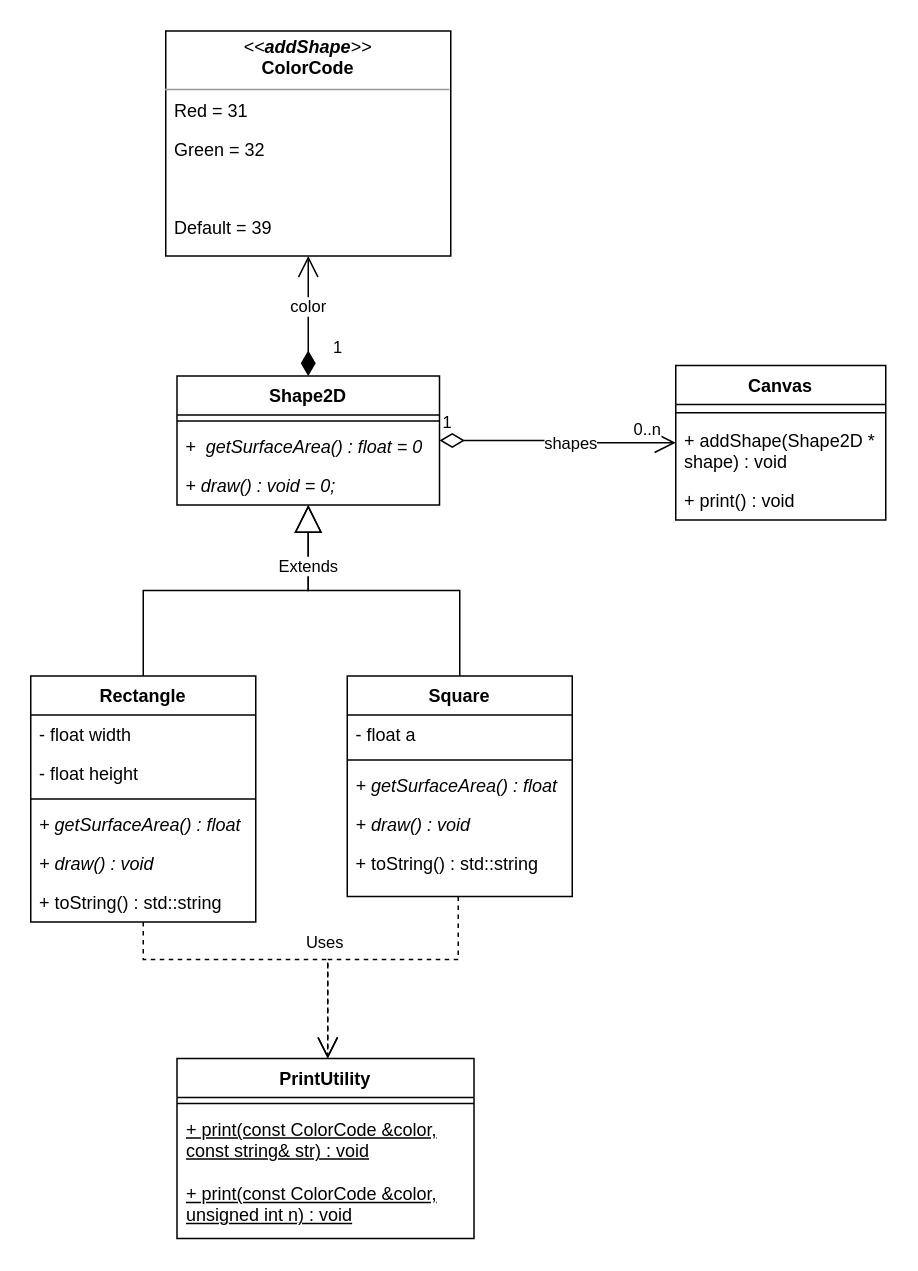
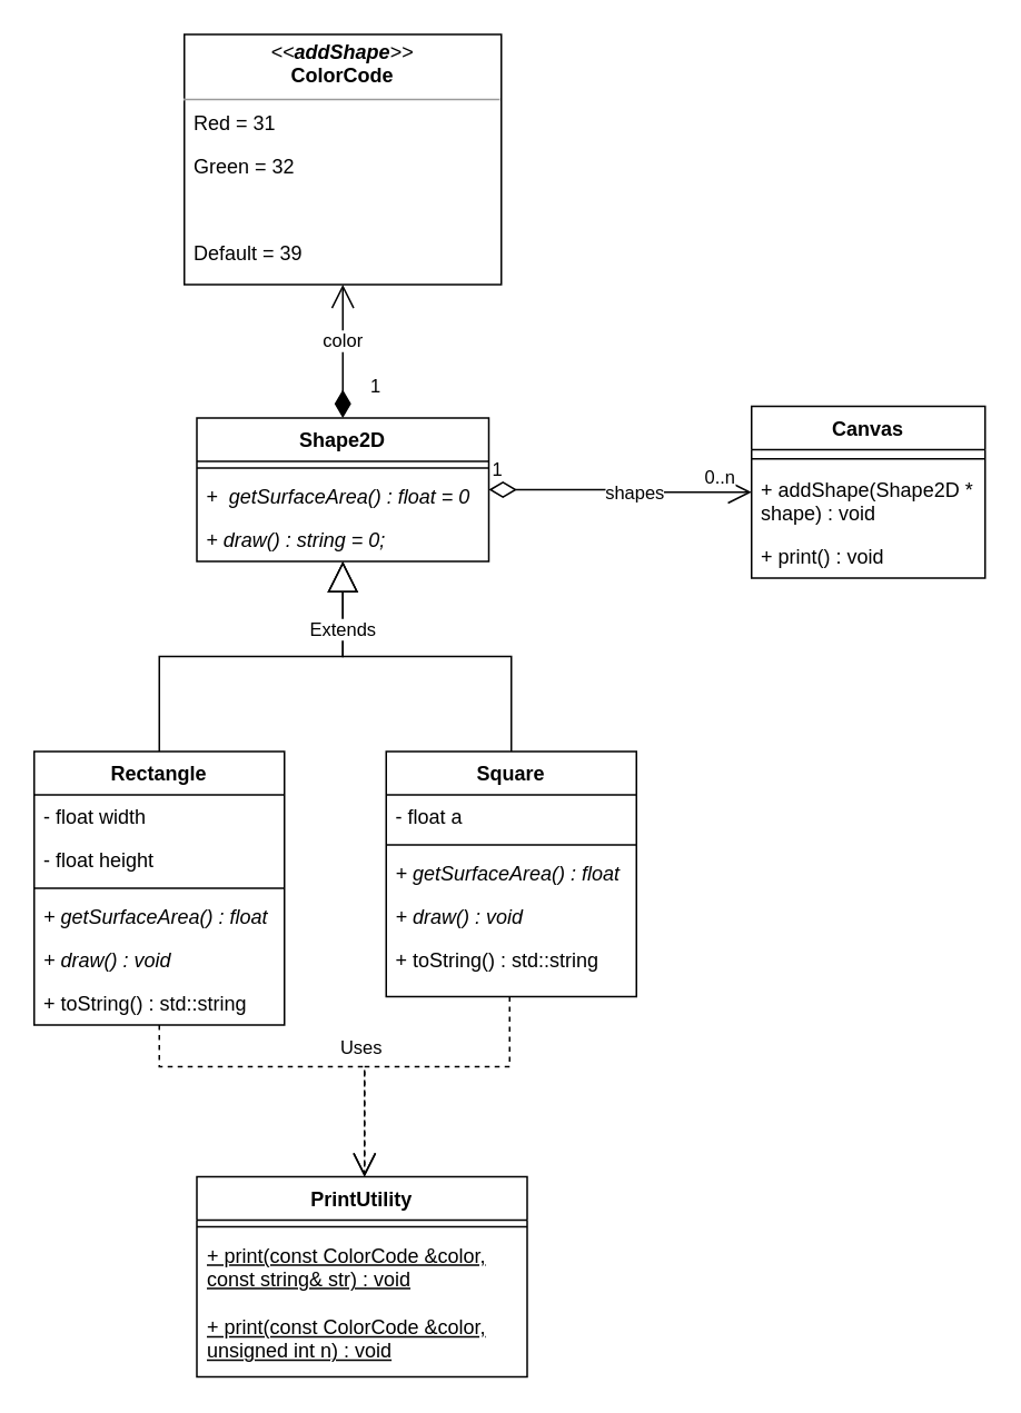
  <mxCell id="0" />
  <mxCell id="1" parent="0" />
  <mxCell id="2" value="&lt;p style=&quot;margin: 0px ; margin-top: 4px ; text-align: center&quot;&gt;&lt;i&gt;&amp;lt;&amp;lt;&lt;b&gt;addShape&lt;/b&gt;&amp;gt;&amp;gt;&lt;/i&gt;&lt;br&gt;&lt;b&gt;ColorCode&lt;/b&gt;&lt;/p&gt;&lt;hr size=&quot;1&quot;&gt;&lt;p style=&quot;margin: 0px ; margin-left: 4px&quot;&gt;&lt;br&gt;&lt;/p&gt;" style="verticalAlign=top;align=left;overflow=fill;fontSize=12;fontFamily=Helvetica;html=1;" vertex="1" parent="1"><mxGeometry x="110" y="20" width="190" height="150" as="geometry" /></mxCell>
  <mxCell id="3" value="Red = 31" style="text;strokeColor=none;fillColor=none;align=left;verticalAlign=top;spacingLeft=4;spacingRight=4;overflow=hidden;rotatable=0;points=[[0,0.5],[1,0.5]];portConstraint=eastwest;" vertex="1" parent="1"><mxGeometry x="110" y="60" width="190" height="26" as="geometry" /></mxCell>
  <mxCell id="4" value="Green = 32" style="text;strokeColor=none;fillColor=none;align=left;verticalAlign=top;spacingLeft=4;spacingRight=4;overflow=hidden;rotatable=0;points=[[0,0.5],[1,0.5]];portConstraint=eastwest;" vertex="1" parent="1"><mxGeometry x="110" y="86" width="190" height="26" as="geometry" /></mxCell>
  <mxCell id="5" value="Default = 39" style="text;strokeColor=none;fillColor=none;align=left;verticalAlign=top;spacingLeft=4;spacingRight=4;overflow=hidden;rotatable=0;points=[[0,0.5],[1,0.5]];portConstraint=eastwest;" vertex="1" parent="1"><mxGeometry x="110" y="138" width="190" height="26" as="geometry" /></mxCell>
  <mxCell id="6" value="1" style="endArrow=open;html=1;endSize=12;startArrow=diamondThin;startSize=14;startFill=1;edgeStyle=orthogonalEdgeStyle;align=left;verticalAlign=bottom;rounded=0;" edge="1" parent="1" source="8" target="2"><mxGeometry x="-0.75" y="-15" relative="1" as="geometry"><mxPoint x="350" y="-40" as="sourcePoint" /><mxPoint x="510" y="-40" as="targetPoint" /><mxPoint as="offset" /></mxGeometry></mxCell>
  <mxCell id="7" value="color" style="edgeLabel;html=1;align=center;verticalAlign=middle;resizable=0;points=[];" connectable="0" vertex="1" parent="6"><mxGeometry x="0.169" y="1" relative="1" as="geometry"><mxPoint as="offset" /></mxGeometry></mxCell>
  <mxCell id="8" value="Shape2D" style="swimlane;fontStyle=1;align=center;verticalAlign=top;childLayout=stackLayout;horizontal=1;startSize=26;horizontalStack=0;resizeParent=1;resizeParentMax=0;resizeLast=0;collapsible=1;marginBottom=0;labelBackgroundColor=none;html=0;" vertex="1" parent="1"><mxGeometry x="117.5" y="250" width="175" height="86" as="geometry" /></mxCell>
  <mxCell id="9" value="" style="line;strokeWidth=1;fillColor=none;align=left;verticalAlign=middle;spacingTop=-1;spacingLeft=3;spacingRight=3;rotatable=0;labelPosition=right;points=[];portConstraint=eastwest;labelBackgroundColor=none;html=0;" vertex="1" parent="8"><mxGeometry y="26" width="175" height="8" as="geometry" /></mxCell>
  <mxCell id="10" value="+  getSurfaceArea() : float = 0" style="text;strokeColor=none;fillColor=none;align=left;verticalAlign=top;spacingLeft=4;spacingRight=4;overflow=hidden;rotatable=0;points=[[0,0.5],[1,0.5]];portConstraint=eastwest;labelBackgroundColor=none;html=0;fontStyle=2" vertex="1" parent="8"><mxGeometry y="34" width="175" height="26" as="geometry" /></mxCell>
- <mxCell id="11" value="+ draw() : void = 0;" style="text;strokeColor=none;fillColor=none;align=left;verticalAlign=top;spacingLeft=4;spacingRight=4;overflow=hidden;rotatable=0;points=[[0,0.5],[1,0.5]];portConstraint=eastwest;labelBackgroundColor=none;html=0;fontStyle=2" vertex="1" parent="8"><mxGeometry y="60" width="175" height="26" as="geometry" /></mxCell>
+ <mxCell id="11" value="+ draw() : string = 0;" style="text;strokeColor=none;fillColor=none;align=left;verticalAlign=top;spacingLeft=4;spacingRight=4;overflow=hidden;rotatable=0;points=[[0,0.5],[1,0.5]];portConstraint=eastwest;labelBackgroundColor=none;html=0;fontStyle=2" vertex="1" parent="8"><mxGeometry y="60" width="175" height="26" as="geometry" /></mxCell>
  <mxCell id="12" value="Rectangle" style="swimlane;fontStyle=1;childLayout=stackLayout;horizontal=1;startSize=26;fillColor=none;horizontalStack=0;resizeParent=1;resizeParentMax=0;resizeLast=0;collapsible=1;marginBottom=0;labelBackgroundColor=none;html=0;" vertex="1" parent="1"><mxGeometry x="20" y="450" width="150" height="164" as="geometry" /></mxCell>
  <mxCell id="13" value="- float width" style="text;strokeColor=none;fillColor=none;align=left;verticalAlign=top;spacingLeft=4;spacingRight=4;overflow=hidden;rotatable=0;points=[[0,0.5],[1,0.5]];portConstraint=eastwest;labelBackgroundColor=none;html=0;" vertex="1" parent="12"><mxGeometry y="26" width="150" height="26" as="geometry" /></mxCell>
  <mxCell id="14" value="- float height" style="text;strokeColor=none;fillColor=none;align=left;verticalAlign=top;spacingLeft=4;spacingRight=4;overflow=hidden;rotatable=0;points=[[0,0.5],[1,0.5]];portConstraint=eastwest;labelBackgroundColor=none;html=0;" vertex="1" parent="12"><mxGeometry y="52" width="150" height="26" as="geometry" /></mxCell>
  <mxCell id="15" value="" style="line;strokeWidth=1;fillColor=none;align=left;verticalAlign=middle;spacingTop=-1;spacingLeft=3;spacingRight=3;rotatable=0;labelPosition=right;points=[];portConstraint=eastwest;labelBackgroundColor=none;html=0;" vertex="1" parent="12"><mxGeometry y="78" width="150" height="8" as="geometry" /></mxCell>
  <mxCell id="16" value="+ getSurfaceArea() : float" style="text;strokeColor=none;fillColor=none;align=left;verticalAlign=top;spacingLeft=4;spacingRight=4;overflow=hidden;rotatable=0;points=[[0,0.5],[1,0.5]];portConstraint=eastwest;labelBackgroundColor=none;html=0;fontStyle=2" vertex="1" parent="12"><mxGeometry y="86" width="150" height="26" as="geometry" /></mxCell>
  <mxCell id="17" value="+ draw() : void" style="text;strokeColor=none;fillColor=none;align=left;verticalAlign=top;spacingLeft=4;spacingRight=4;overflow=hidden;rotatable=0;points=[[0,0.5],[1,0.5]];portConstraint=eastwest;labelBackgroundColor=none;html=0;fontStyle=2" vertex="1" parent="12"><mxGeometry y="112" width="150" height="26" as="geometry" /></mxCell>
  <mxCell id="18" value="+ toString() : std::string" style="text;strokeColor=none;fillColor=none;align=left;verticalAlign=top;spacingLeft=4;spacingRight=4;overflow=hidden;rotatable=0;points=[[0,0.5],[1,0.5]];portConstraint=eastwest;labelBackgroundColor=none;html=0;fontStyle=0" vertex="1" parent="12"><mxGeometry y="138" width="150" height="26" as="geometry" /></mxCell>
  <mxCell id="19" value="" style="endArrow=block;endSize=16;endFill=0;html=1;rounded=0;edgeStyle=orthogonalEdgeStyle;" edge="1" parent="1" source="12" target="8"><mxGeometry width="160" relative="1" as="geometry"><mxPoint x="130" y="130" as="sourcePoint" /><mxPoint x="290" y="130" as="targetPoint" /></mxGeometry></mxCell>
  <mxCell id="20" value="Square" style="swimlane;fontStyle=1;childLayout=stackLayout;horizontal=1;startSize=26;fillColor=none;horizontalStack=0;resizeParent=1;resizeParentMax=0;resizeLast=0;collapsible=1;marginBottom=0;labelBackgroundColor=none;html=0;" vertex="1" parent="1"><mxGeometry x="231" y="450" width="150" height="147" as="geometry" /></mxCell>
  <mxCell id="21" value="- float a" style="text;strokeColor=none;fillColor=none;align=left;verticalAlign=top;spacingLeft=4;spacingRight=4;overflow=hidden;rotatable=0;points=[[0,0.5],[1,0.5]];portConstraint=eastwest;labelBackgroundColor=none;html=0;" vertex="1" parent="20"><mxGeometry y="26" width="150" height="26" as="geometry" /></mxCell>
  <mxCell id="22" value="" style="line;strokeWidth=1;fillColor=none;align=left;verticalAlign=middle;spacingTop=-1;spacingLeft=3;spacingRight=3;rotatable=0;labelPosition=right;points=[];portConstraint=eastwest;labelBackgroundColor=none;html=0;" vertex="1" parent="20"><mxGeometry y="52" width="150" height="8" as="geometry" /></mxCell>
  <mxCell id="23" value="+ getSurfaceArea() : float" style="text;strokeColor=none;fillColor=none;align=left;verticalAlign=top;spacingLeft=4;spacingRight=4;overflow=hidden;rotatable=0;points=[[0,0.5],[1,0.5]];portConstraint=eastwest;labelBackgroundColor=none;html=0;fontStyle=2" vertex="1" parent="20"><mxGeometry y="60" width="150" height="26" as="geometry" /></mxCell>
  <mxCell id="24" value="+ draw() : void" style="text;strokeColor=none;fillColor=none;align=left;verticalAlign=top;spacingLeft=4;spacingRight=4;overflow=hidden;rotatable=0;points=[[0,0.5],[1,0.5]];portConstraint=eastwest;labelBackgroundColor=none;html=0;fontStyle=2" vertex="1" parent="20"><mxGeometry y="86" width="150" height="26" as="geometry" /></mxCell>
  <mxCell id="25" value="+ toString() : std::string" style="text;strokeColor=none;fillColor=none;align=left;verticalAlign=top;spacingLeft=4;spacingRight=4;overflow=hidden;rotatable=0;points=[[0,0.5],[1,0.5]];portConstraint=eastwest;labelBackgroundColor=none;html=0;fontStyle=0" vertex="1" parent="20"><mxGeometry y="112" width="150" height="35" as="geometry" /></mxCell>
  <mxCell id="26" value="Extends" style="endArrow=block;endSize=16;endFill=0;html=1;rounded=0;edgeStyle=orthogonalEdgeStyle;" edge="1" parent="1" source="20" target="8"><mxGeometry x="0.622" width="160" relative="1" as="geometry"><mxPoint x="130" y="430" as="sourcePoint" /><mxPoint x="290" y="430" as="targetPoint" /><mxPoint as="offset" /></mxGeometry></mxCell>
  <mxCell id="27" value="Canvas" style="swimlane;fontStyle=1;childLayout=stackLayout;horizontal=1;startSize=26;fillColor=none;horizontalStack=0;resizeParent=1;resizeParentMax=0;resizeLast=0;collapsible=1;marginBottom=0;labelBackgroundColor=none;html=0;" vertex="1" parent="1"><mxGeometry x="450" y="243" width="140" height="103" as="geometry" /></mxCell>
  <mxCell id="28" value="" style="line;strokeWidth=1;fillColor=none;align=left;verticalAlign=middle;spacingTop=-1;spacingLeft=3;spacingRight=3;rotatable=0;labelPosition=right;points=[];portConstraint=eastwest;labelBackgroundColor=none;html=0;" vertex="1" parent="27"><mxGeometry y="26" width="140" height="11" as="geometry" /></mxCell>
  <mxCell id="29" value="+ addShape(Shape2D * shape) : void" style="text;strokeColor=none;fillColor=none;align=left;verticalAlign=top;spacingLeft=4;spacingRight=4;overflow=hidden;rotatable=0;points=[[0,0.5],[1,0.5]];portConstraint=eastwest;labelBackgroundColor=none;html=0;whiteSpace=wrap;" vertex="1" parent="27"><mxGeometry y="37" width="140" height="40" as="geometry" /></mxCell>
  <mxCell id="30" value="+ print() : void" style="text;strokeColor=none;fillColor=none;align=left;verticalAlign=top;spacingLeft=4;spacingRight=4;overflow=hidden;rotatable=0;points=[[0,0.5],[1,0.5]];portConstraint=eastwest;labelBackgroundColor=none;html=0;" vertex="1" parent="27"><mxGeometry y="77" width="140" height="26" as="geometry" /></mxCell>
  <mxCell id="31" value="1" style="endArrow=open;html=1;endSize=12;startArrow=diamondThin;startSize=14;startFill=0;edgeStyle=orthogonalEdgeStyle;align=left;verticalAlign=bottom;rounded=0;" edge="1" parent="1" source="8" target="27"><mxGeometry x="-1" y="3" relative="1" as="geometry"><mxPoint x="250" y="320" as="sourcePoint" /><mxPoint x="410" y="320" as="targetPoint" /></mxGeometry></mxCell>
  <mxCell id="32" value="shapes" style="edgeLabel;html=1;align=center;verticalAlign=middle;resizable=0;points=[];" connectable="0" vertex="1" parent="31"><mxGeometry x="0.105" relative="1" as="geometry"><mxPoint as="offset" /></mxGeometry></mxCell>
  <mxCell id="33" value="0..n" style="edgeLabel;html=1;align=center;verticalAlign=middle;resizable=0;points=[];" connectable="0" vertex="1" parent="31"><mxGeometry x="0.643" y="1" relative="1" as="geometry"><mxPoint x="8" y="-8" as="offset" /></mxGeometry></mxCell>
  <mxCell id="34" value="" style="text;strokeColor=none;fillColor=none;align=left;verticalAlign=middle;spacingTop=-1;spacingLeft=4;spacingRight=4;rotatable=0;labelPosition=right;points=[];portConstraint=eastwest;labelBackgroundColor=none;html=0;" vertex="1" parent="1"><mxGeometry x="320" y="60" width="190" height="10" as="geometry" /></mxCell>
  <mxCell id="35" value="PrintUtility" style="swimlane;fontStyle=1;align=center;verticalAlign=top;childLayout=stackLayout;horizontal=1;startSize=26;horizontalStack=0;resizeParent=1;resizeParentMax=0;resizeLast=0;collapsible=1;marginBottom=0;labelBackgroundColor=none;html=0;" vertex="1" parent="1"><mxGeometry x="117.5" y="705" width="198" height="120" as="geometry" /></mxCell>
  <mxCell id="36" value="" style="line;strokeWidth=1;fillColor=none;align=left;verticalAlign=middle;spacingTop=-1;spacingLeft=3;spacingRight=3;rotatable=0;labelPosition=right;points=[];portConstraint=eastwest;labelBackgroundColor=none;html=0;" vertex="1" parent="35"><mxGeometry y="26" width="198" height="8" as="geometry" /></mxCell>
  <mxCell id="37" value="+ print(const ColorCode &amp;color, const string&amp; str) : void" style="text;strokeColor=none;fillColor=none;align=left;verticalAlign=top;spacingLeft=4;spacingRight=4;overflow=hidden;rotatable=0;points=[[0,0.5],[1,0.5]];portConstraint=eastwest;labelBackgroundColor=none;html=0;fontStyle=4;whiteSpace=wrap;" vertex="1" parent="35"><mxGeometry y="34" width="198" height="43" as="geometry" /></mxCell>
  <mxCell id="38" value="+ print(const ColorCode &amp;color, unsigned int n) : void" style="text;strokeColor=none;fillColor=none;align=left;verticalAlign=top;spacingLeft=4;spacingRight=4;overflow=hidden;rotatable=0;points=[[0,0.5],[1,0.5]];portConstraint=eastwest;labelBackgroundColor=none;html=0;fontStyle=4;whiteSpace=wrap;" vertex="1" parent="35"><mxGeometry y="77" width="198" height="43" as="geometry" /></mxCell>
  <mxCell id="39" value="Uses" style="endArrow=open;endSize=12;dashed=1;html=1;rounded=0;edgeStyle=orthogonalEdgeStyle;" edge="1" parent="1" source="12" target="35"><mxGeometry x="0.369" y="11" width="160" relative="1" as="geometry"><mxPoint x="389" y="632" as="sourcePoint" /><mxPoint x="620" y="431" as="targetPoint" /><Array as="points"><mxPoint x="95" y="639" /><mxPoint x="218" y="639" /></Array><mxPoint as="offset" /></mxGeometry></mxCell>
  <mxCell id="40" value="" style="endArrow=open;endSize=12;dashed=1;html=1;rounded=0;edgeStyle=orthogonalEdgeStyle;" edge="1" parent="1" source="20" target="35"><mxGeometry width="160" relative="1" as="geometry"><mxPoint x="150.493" y="624" as="sourcePoint" /><mxPoint x="193.212" y="701" as="targetPoint" /><Array as="points"><mxPoint x="305" y="639" /><mxPoint x="218" y="639" /></Array></mxGeometry></mxCell>
